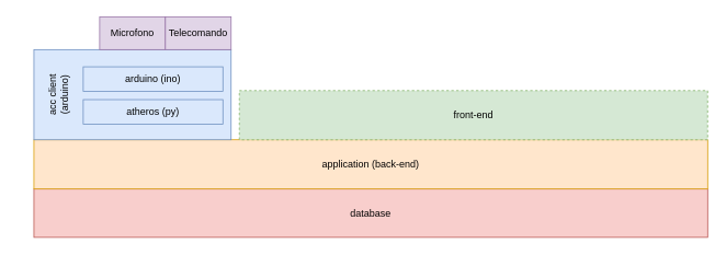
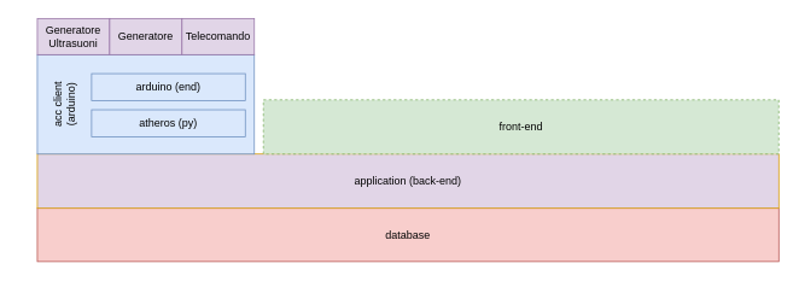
  <mxCell id="0" />
  <mxCell id="1" parent="0" />
  <mxCell id="2" value="database" style="rounded=0;whiteSpace=wrap;html=1;fillColor=#f8cecc;strokeColor=#b85450;" parent="1" vertex="1"><mxGeometry x="40" y="230" width="820" height="59" as="geometry" /></mxCell>
- <mxCell id="3" value="&lt;span style=&quot;white-space: normal&quot;&gt;application (back-end)&lt;/span&gt;" style="rounded=0;whiteSpace=wrap;html=1;fillColor=#ffe6cc;strokeColor=#d79b00;" parent="1" vertex="1"><mxGeometry x="40" y="170" width="820" height="60" as="geometry" /></mxCell>
+ <mxCell id="3" value="&lt;span style=&quot;white-space: normal&quot;&gt;application (back-end)&lt;/span&gt;" style="rounded=0;whiteSpace=wrap;html=1;fillColor=#e1d5e7;strokeColor=#d79b00;" parent="1" vertex="1"><mxGeometry x="40" y="170" width="820" height="60" as="geometry" /></mxCell>
  <mxCell id="4" value="&lt;span style=&quot;white-space: normal&quot;&gt;front-end&lt;/span&gt;" style="rounded=0;whiteSpace=wrap;html=1;fillColor=#d5e8d4;strokeColor=#82b366;dashed=1;" parent="1" vertex="1"><mxGeometry x="290" y="110" width="570" height="60" as="geometry" /></mxCell>
  <mxCell id="5" value="" style="rounded=0;whiteSpace=wrap;html=1;fillColor=#dae8fc;strokeColor=#6c8ebf;" parent="1" vertex="1"><mxGeometry x="40" y="60" width="240" height="110" as="geometry" /></mxCell>
- <mxCell id="7" value="Microfono" style="rounded=0;whiteSpace=wrap;html=1;fillColor=#e1d5e7;strokeColor=#9673a6;" parent="1" vertex="1"><mxGeometry x="120" y="20" width="80" height="40" as="geometry" /></mxCell>
+ <mxCell id="6" value="Generatore&lt;br&gt;Ultrasuoni" style="rounded=0;whiteSpace=wrap;html=1;fillColor=#e1d5e7;strokeColor=#9673a6;" parent="1" vertex="1"><mxGeometry x="40" y="20" width="80" height="40" as="geometry" /></mxCell>
+ <mxCell id="7" value="Generatore" style="rounded=0;whiteSpace=wrap;html=1;fillColor=#e1d5e7;strokeColor=#9673a6;" parent="1" vertex="1"><mxGeometry x="120" y="20" width="80" height="40" as="geometry" /></mxCell>
  <mxCell id="8" value="Telecomando" style="rounded=0;whiteSpace=wrap;html=1;fillColor=#e1d5e7;strokeColor=#9673a6;" parent="1" vertex="1"><mxGeometry x="200" y="20" width="80" height="40" as="geometry" /></mxCell>
  <mxCell id="9" value="acc client (arduino)" style="text;html=1;strokeColor=none;fillColor=none;align=center;verticalAlign=middle;whiteSpace=wrap;rounded=0;rotation=-90;" parent="1" vertex="1"><mxGeometry x="20" y="105" width="100" height="20" as="geometry" /></mxCell>
  <mxCell id="10" value="atheros (py)" style="rounded=0;whiteSpace=wrap;html=1;fillColor=#dae8fc;strokeColor=#6c8ebf;" parent="1" vertex="1"><mxGeometry x="100" y="121" width="170" height="30" as="geometry" /></mxCell>
- <mxCell id="11" value="arduino (ino)" style="rounded=0;whiteSpace=wrap;html=1;fillColor=#dae8fc;strokeColor=#6c8ebf;" parent="1" vertex="1"><mxGeometry x="100" y="81" width="170" height="30" as="geometry" /></mxCell>
+ <mxCell id="11" value="arduino (end)" style="rounded=0;whiteSpace=wrap;html=1;fillColor=#dae8fc;strokeColor=#6c8ebf;" parent="1" vertex="1"><mxGeometry x="100" y="81" width="170" height="30" as="geometry" /></mxCell>
